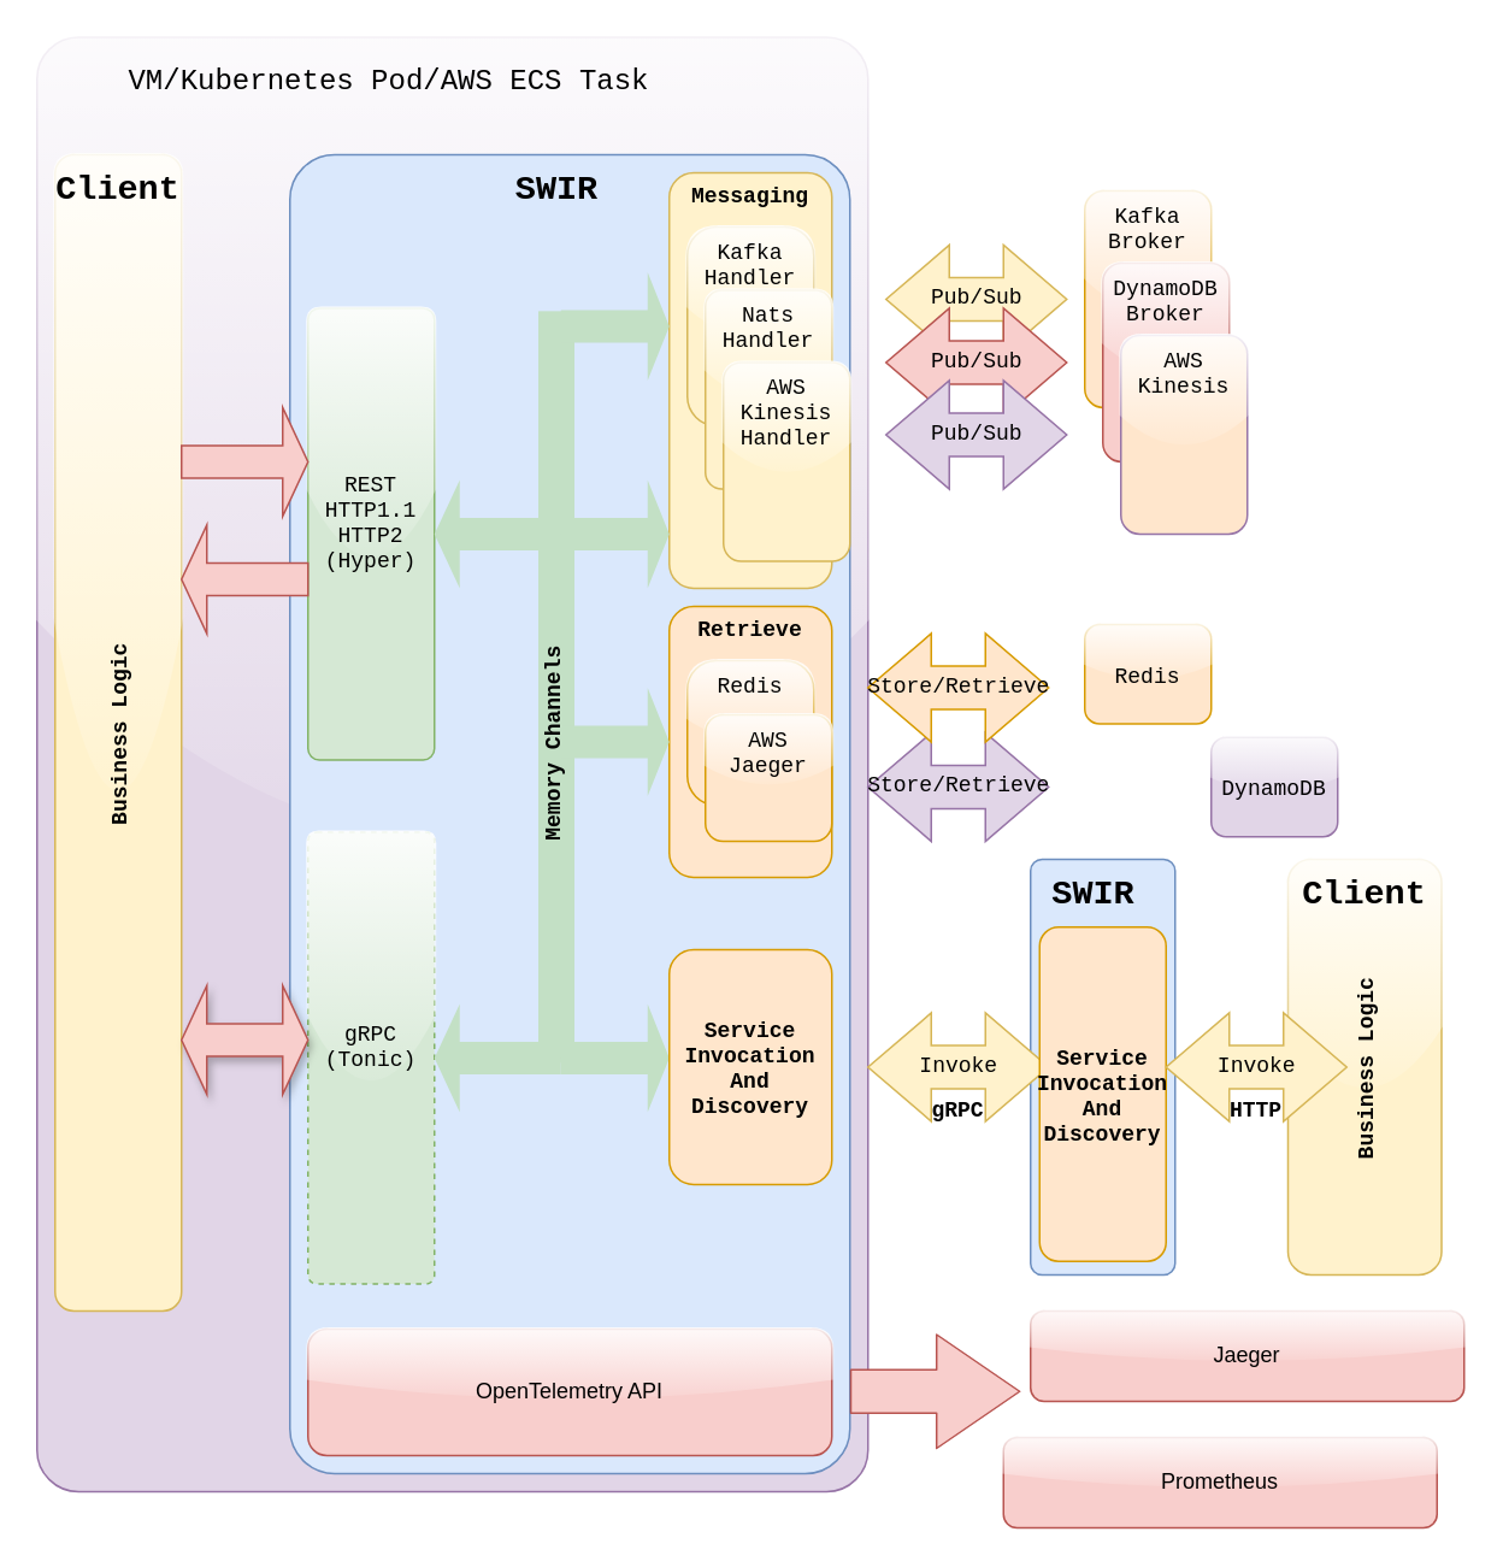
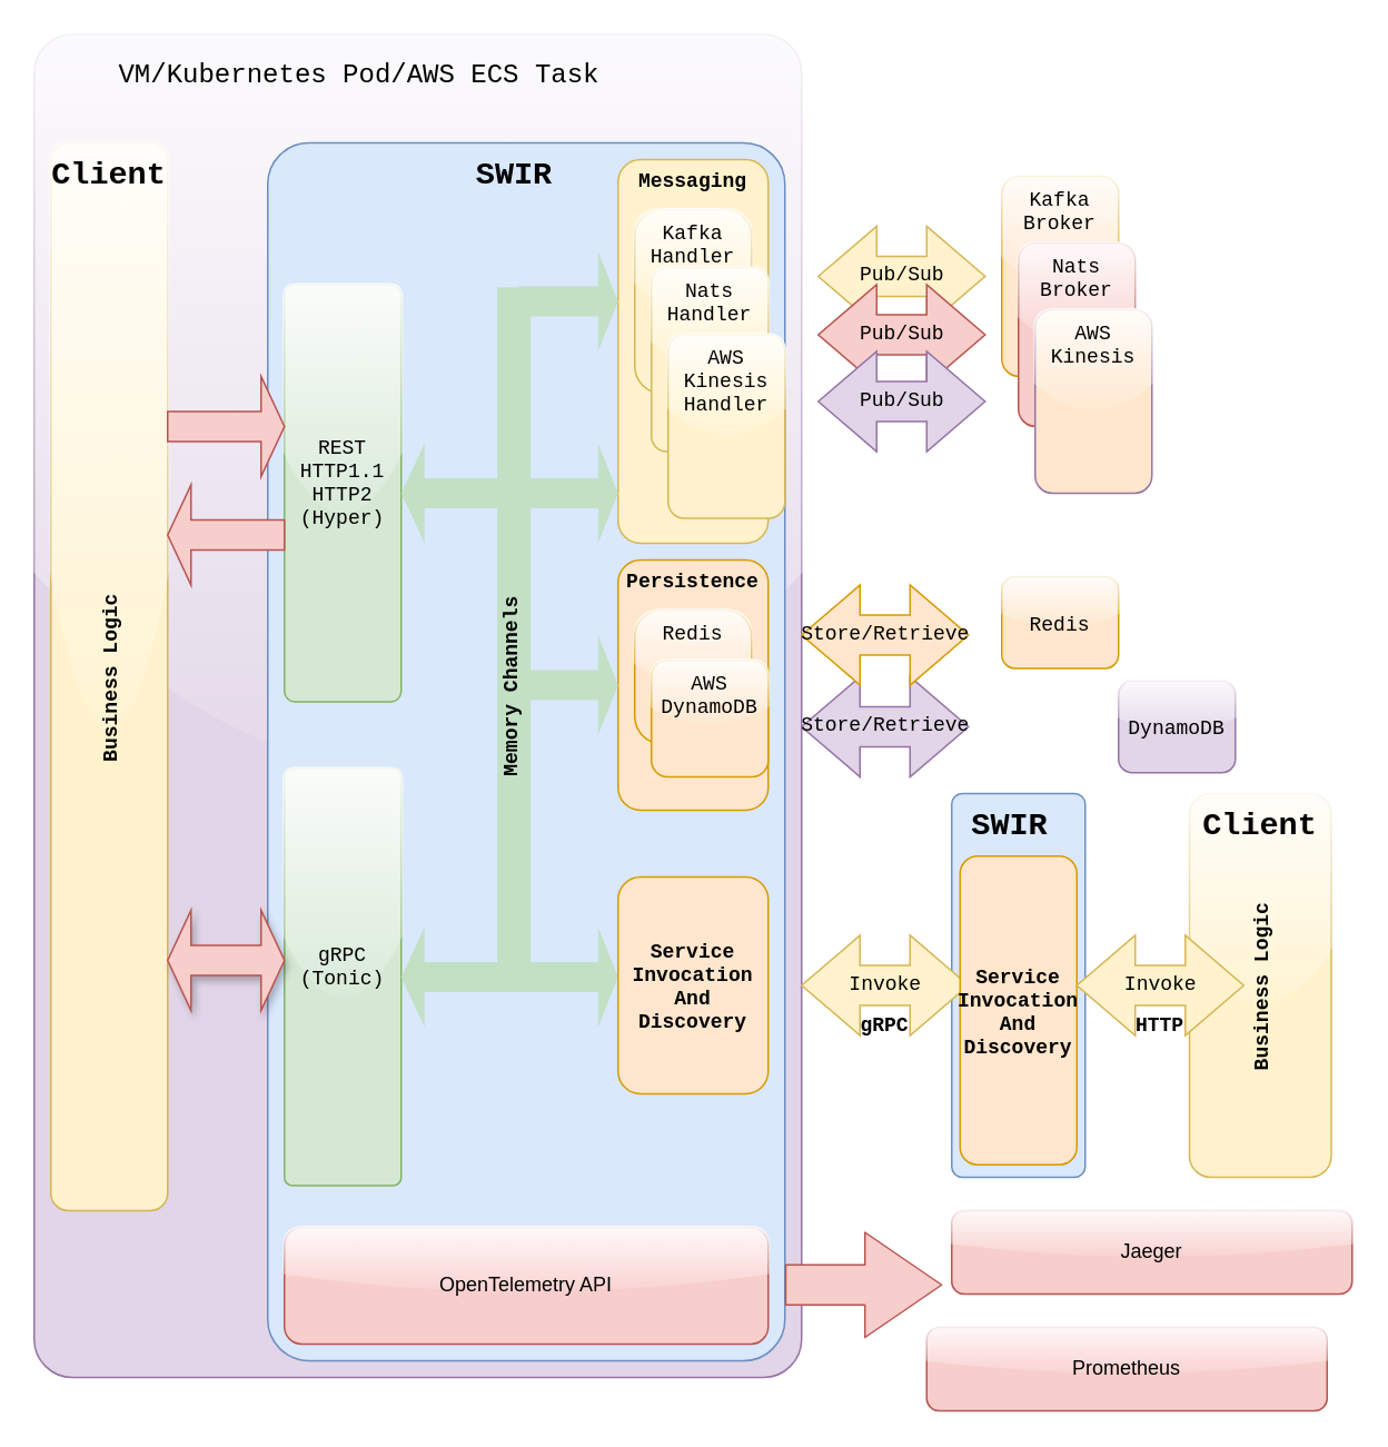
  <mxCell id="0" />
  <mxCell id="1" parent="0" />
  <mxCell id="2" value="" style="rounded=1;whiteSpace=wrap;html=1;verticalAlign=top;arcSize=8;fillColor=#dae8fc;strokeColor=#6c8ebf;fontFamily=Courier New;" parent="1" vertex="1"><mxGeometry x="570" y="475" width="80" height="230" as="geometry" /></mxCell>
  <mxCell id="3" value="" style="rounded=1;whiteSpace=wrap;html=1;arcSize=5;fillColor=#e1d5e7;strokeColor=#9673a6;labelBackgroundColor=none;glass=1;fontFamily=Courier New;" parent="1" vertex="1"><mxGeometry x="20" y="20" width="460" height="805" as="geometry" /></mxCell>
  <mxCell id="4" value="" style="rounded=1;whiteSpace=wrap;html=1;verticalAlign=top;arcSize=8;fillColor=#dae8fc;strokeColor=#6c8ebf;fontFamily=Courier New;" parent="1" vertex="1"><mxGeometry x="160" y="85" width="310" height="730" as="geometry" /></mxCell>
  <mxCell id="5" value="Messaging" style="rounded=1;whiteSpace=wrap;html=1;fillColor=#fff2cc;strokeColor=#d6b656;align=center;horizontal=1;verticalAlign=top;fontFamily=Courier New;fontStyle=1" parent="1" vertex="1"><mxGeometry x="370" y="95" width="90" height="230" as="geometry" /></mxCell>
  <mxCell id="6" value="Business Logic" style="rounded=1;fillColor=#fff2cc;strokeColor=#d6b656;glass=1;horizontal=0;fontFamily=Courier New;fontStyle=1" parent="1" vertex="1"><mxGeometry x="30" y="85" width="70" height="640" as="geometry" /></mxCell>
  <mxCell id="7" value="REST&#10;HTTP1.1&#10;HTTP2&#10;(Hyper)&#10;" style="rounded=1;fillColor=#d5e8d4;strokeColor=#82b366;glass=1;arcSize=9;gradientColor=none;fontFamily=Courier New;" parent="1" vertex="1"><mxGeometry x="170" y="170" width="70" height="250" as="geometry" /></mxCell>
- <mxCell id="8" value="gRPC&#10;(Tonic)&#10;" style="rounded=1;fillColor=#d5e8d4;strokeColor=#82b366;glass=1;arcSize=7;fontFamily=Courier New;dashed=1;" parent="1" vertex="1"><mxGeometry x="170" y="460" width="70" height="250" as="geometry" /></mxCell>
+ <mxCell id="8" value="gRPC&#10;(Tonic)&#10;" style="rounded=1;fillColor=#d5e8d4;strokeColor=#82b366;glass=1;arcSize=7;fontFamily=Courier New;" parent="1" vertex="1"><mxGeometry x="170" y="460" width="70" height="250" as="geometry" /></mxCell>
  <mxCell id="9" value="Kafka&#10;Handler&#10;" style="rounded=1;fillColor=#fff2cc;strokeColor=#d6b656;glass=1;arcSize=23;shadow=0;comic=0;fontFamily=Courier New;verticalAlign=top;" parent="1" vertex="1"><mxGeometry x="380" y="125" width="70" height="110" as="geometry" /></mxCell>
  <mxCell id="10" value="Nats&#10;Handler&#10;" style="rounded=1;fillColor=#fff2cc;strokeColor=#d6b656;glass=1;arcSize=13;fontFamily=Courier New;verticalAlign=top;" parent="1" vertex="1"><mxGeometry x="390" y="160" width="70" height="110" as="geometry" /></mxCell>
  <mxCell id="11" value="Kafka&#10;Broker" style="rounded=1;fillColor=#ffe6cc;strokeColor=#d79b00;glass=1;fontFamily=Courier New;verticalAlign=top;" parent="1" vertex="1"><mxGeometry x="600" y="105" width="70" height="120" as="geometry" /></mxCell>
- <mxCell id="12" value="DynamoDB&#10;Broker&#10;" style="rounded=1;fillColor=#f8cecc;strokeColor=#b85450;glass=1;fontFamily=Courier New;verticalAlign=top;" parent="1" vertex="1"><mxGeometry x="610" y="145" width="70" height="110" as="geometry" /></mxCell>
+ <mxCell id="12" value="Nats&#10;Broker&#10;" style="rounded=1;fillColor=#f8cecc;strokeColor=#b85450;glass=1;fontFamily=Courier New;verticalAlign=top;" parent="1" vertex="1"><mxGeometry x="610" y="145" width="70" height="110" as="geometry" /></mxCell>
  <mxCell id="13" value="AWS&#10;Kinesis&#10;" style="rounded=1;fillColor=#ffe6cc;strokeColor=#9673a6;glass=1;fontFamily=Courier New;verticalAlign=top;" parent="1" vertex="1"><mxGeometry x="620" y="185" width="70" height="110" as="geometry" /></mxCell>
  <mxCell id="14" value="&lt;font size=&quot;1&quot;&gt;&lt;b&gt;&lt;font style=&quot;font-size: 19px&quot;&gt;SWIR&lt;/font&gt;&lt;/b&gt;&lt;/font&gt;" style="text;html=1;strokeColor=none;fillColor=none;align=center;verticalAlign=middle;whiteSpace=wrap;rounded=0;fontFamily=Courier New;" parent="1" vertex="1"><mxGeometry x="287.5" y="95" width="40" height="20" as="geometry" /></mxCell>
  <mxCell id="15" value="&lt;div style=&quot;font-size: 16px&quot;&gt;&lt;font style=&quot;font-size: 16px&quot;&gt;VM/Kubernetes Pod/AWS ECS Task &lt;/font&gt;&lt;/div&gt;" style="text;html=1;strokeColor=none;fillColor=none;align=center;verticalAlign=middle;whiteSpace=wrap;rounded=0;fontFamily=Courier New;" parent="1" vertex="1"><mxGeometry x="45" y="35" width="340" height="20" as="geometry" /></mxCell>
  <mxCell id="16" value="AWS&#10;Kinesis&#10;Handler&#10;" style="rounded=1;fillColor=#fff2cc;strokeColor=#d6b656;glass=1;arcSize=14;fontFamily=Courier New;verticalAlign=top;" parent="1" vertex="1"><mxGeometry x="400" y="200" width="70" height="110" as="geometry" /></mxCell>
  <mxCell id="17" value="Pub/Sub" style="html=1;shadow=0;dashed=0;align=center;verticalAlign=middle;shape=mxgraph.arrows2.twoWayArrow;dy=0.6;dx=35;fillColor=#fff2cc;strokeColor=#d6b656;fontFamily=Courier New;" parent="1" vertex="1"><mxGeometry x="490" y="135" width="100" height="60" as="geometry" /></mxCell>
  <mxCell id="18" value="Pub/Sub" style="html=1;shadow=0;dashed=0;align=center;verticalAlign=middle;shape=mxgraph.arrows2.twoWayArrow;dy=0.6;dx=35;fillColor=#f8cecc;strokeColor=#b85450;fontFamily=Courier New;" parent="1" vertex="1"><mxGeometry x="490" y="170" width="100" height="60" as="geometry" /></mxCell>
  <mxCell id="19" value="Pub/Sub" style="html=1;shadow=0;dashed=0;align=center;verticalAlign=middle;shape=mxgraph.arrows2.twoWayArrow;dy=0.6;dx=35;fillColor=#e1d5e7;strokeColor=#9673a6;fontFamily=Courier New;" parent="1" vertex="1"><mxGeometry x="490" y="210" width="100" height="60" as="geometry" /></mxCell>
- <mxCell id="20" value="Retrieve" style="rounded=1;whiteSpace=wrap;html=1;fillColor=#ffe6cc;strokeColor=#d79b00;align=center;horizontal=1;verticalAlign=top;fontFamily=Courier New;fontStyle=1" parent="1" vertex="1"><mxGeometry x="370" y="335" width="90" height="150" as="geometry" /></mxCell>
+ <mxCell id="20" value="Persistence" style="rounded=1;whiteSpace=wrap;html=1;fillColor=#ffe6cc;strokeColor=#d79b00;align=center;horizontal=1;verticalAlign=top;fontFamily=Courier New;fontStyle=1" parent="1" vertex="1"><mxGeometry x="370" y="335" width="90" height="150" as="geometry" /></mxCell>
  <mxCell id="21" value="Redis" style="rounded=1;fillColor=#ffe6cc;strokeColor=#d79b00;glass=1;arcSize=23;shadow=0;comic=0;fontFamily=Courier New;verticalAlign=top;" parent="1" vertex="1"><mxGeometry x="380" y="365" width="70" height="80" as="geometry" /></mxCell>
- <mxCell id="22" value="AWS&#10;Jaeger&#10;" style="rounded=1;fillColor=#ffe6cc;strokeColor=#d79b00;glass=1;arcSize=14;fontFamily=Courier New;verticalAlign=top;" parent="1" vertex="1"><mxGeometry x="390" y="395" width="70" height="70" as="geometry" /></mxCell>
+ <mxCell id="22" value="AWS&#10;DynamoDB&#10;" style="rounded=1;fillColor=#ffe6cc;strokeColor=#d79b00;glass=1;arcSize=14;fontFamily=Courier New;verticalAlign=top;" parent="1" vertex="1"><mxGeometry x="390" y="395" width="70" height="70" as="geometry" /></mxCell>
  <mxCell id="23" value="Redis" style="rounded=1;fillColor=#ffe6cc;strokeColor=#d79b00;glass=1;fontFamily=Courier New;" parent="1" vertex="1"><mxGeometry x="600" y="345" width="70" height="55" as="geometry" /></mxCell>
  <mxCell id="24" value="DynamoDB" style="rounded=1;fillColor=#e1d5e7;strokeColor=#9673a6;glass=1;fontFamily=Courier New;" parent="1" vertex="1"><mxGeometry x="670" y="407.5" width="70" height="55" as="geometry" /></mxCell>
  <mxCell id="25" value="Invoke" style="html=1;shadow=0;dashed=0;align=center;verticalAlign=middle;shape=mxgraph.arrows2.twoWayArrow;dy=0.6;dx=35;fillColor=#fff2cc;strokeColor=#d6b656;fontFamily=Courier New;" parent="1" vertex="1"><mxGeometry x="480" y="560" width="100" height="60" as="geometry" /></mxCell>
  <mxCell id="26" value="Store/Retrieve" style="html=1;shadow=0;dashed=0;align=center;verticalAlign=middle;shape=mxgraph.arrows2.twoWayArrow;dy=0.6;dx=35;fillColor=#e1d5e7;strokeColor=#9673a6;fontFamily=Courier New;" parent="1" vertex="1"><mxGeometry x="480" y="405" width="100" height="60" as="geometry" /></mxCell>
  <mxCell id="27" value="" style="rounded=0;glass=0;align=center;rotation=90;strokeWidth=1;fillColor=#C3E0C5;strokeColor=none;fontFamily=Courier New;horizontal=0;textDirection=rtl;fontStyle=1" parent="1" vertex="1"><mxGeometry x="99.49" y="369.58" width="416.04" height="20" as="geometry" /></mxCell>
  <mxCell id="28" value="" style="shape=singleArrow;whiteSpace=wrap;html=1;rounded=0;glass=0;strokeWidth=1;align=center;fillColor=#C3E0C5;strokeColor=none;fontFamily=Courier New;" parent="1" vertex="1"><mxGeometry x="310" y="150" width="60" height="60" as="geometry" /></mxCell>
  <mxCell id="29" value="" style="shape=singleArrow;direction=west;whiteSpace=wrap;html=1;rounded=0;glass=0;strokeWidth=1;align=center;fillColor=#C3E0C5;strokeColor=none;fontFamily=Courier New;" parent="1" vertex="1"><mxGeometry x="240" y="265" width="70" height="60" as="geometry" /></mxCell>
  <mxCell id="30" value="" style="shape=singleArrow;whiteSpace=wrap;html=1;rounded=0;glass=0;strokeWidth=1;align=center;fillColor=#C3E0C5;strokeColor=none;fontFamily=Courier New;" parent="1" vertex="1"><mxGeometry x="310" y="265" width="60" height="60" as="geometry" /></mxCell>
  <mxCell id="31" value="" style="shape=singleArrow;whiteSpace=wrap;html=1;rounded=0;glass=0;strokeWidth=1;align=center;fillColor=#C3E0C5;strokeColor=none;fontFamily=Courier New;" parent="1" vertex="1"><mxGeometry x="310" y="380" width="60" height="60" as="geometry" /></mxCell>
  <mxCell id="32" value="" style="shape=singleArrow;whiteSpace=wrap;html=1;rounded=0;glass=0;strokeWidth=1;align=center;fillColor=#C3E0C5;strokeColor=none;fontFamily=Courier New;" parent="1" vertex="1"><mxGeometry x="310" y="555" width="60" height="60" as="geometry" /></mxCell>
  <mxCell id="33" value="" style="shape=singleArrow;direction=west;whiteSpace=wrap;html=1;rounded=0;glass=0;strokeWidth=1;align=center;fillColor=#C3E0C5;strokeColor=none;fontFamily=Courier New;" parent="1" vertex="1"><mxGeometry x="240" y="555" width="70" height="60" as="geometry" /></mxCell>
  <mxCell id="34" value="" style="shape=singleArrow;whiteSpace=wrap;html=1;rounded=0;glass=0;strokeWidth=1;align=center;fillColor=#f8cecc;strokeColor=#b85450;fontFamily=Courier New;" parent="1" vertex="1"><mxGeometry x="100" y="225" width="70" height="60" as="geometry" /></mxCell>
  <mxCell id="35" value="" style="shape=singleArrow;whiteSpace=wrap;html=1;rounded=0;glass=0;strokeWidth=1;align=center;fillColor=#f8cecc;strokeColor=#b85450;rotation=-180;fontFamily=Courier New;" parent="1" vertex="1"><mxGeometry x="100" y="290" width="70" height="60" as="geometry" /></mxCell>
  <mxCell id="36" value="" style="shape=doubleArrow;whiteSpace=wrap;html=1;rounded=0;shadow=1;glass=0;strokeWidth=1;fillColor=#f8cecc;align=center;strokeColor=#b85450;fontFamily=Courier New;" parent="1" vertex="1"><mxGeometry x="100" y="545" width="70" height="60" as="geometry" /></mxCell>
  <mxCell id="37" value="&lt;font style=&quot;font-size: 19px&quot;&gt;&lt;span&gt;Client&lt;/span&gt;&lt;/font&gt;" style="text;html=1;strokeColor=none;fillColor=none;align=center;verticalAlign=middle;whiteSpace=wrap;rounded=0;fontStyle=1;fontFamily=Courier New;" parent="1" vertex="1"><mxGeometry x="45" y="95" width="40" height="20" as="geometry" /></mxCell>
  <mxCell id="38" value="Memory Channels" style="text;strokeColor=none;fillColor=none;align=center;verticalAlign=middle;rounded=0;shadow=1;glass=0;fontFamily=Courier New;fontStyle=1;rotation=-90;" parent="1" vertex="1"><mxGeometry x="240" y="400" width="130" height="20" as="geometry" /></mxCell>
  <mxCell id="39" value="Service&#10;Invocation&#10;And&#10;Discovery" style="rounded=1;fillColor=#ffe6cc;strokeColor=#d79b00;align=center;horizontal=1;verticalAlign=middle;fontFamily=Courier New;fontStyle=1" parent="1" vertex="1"><mxGeometry x="370" y="525" width="90" height="130" as="geometry" /></mxCell>
  <mxCell id="40" value="Business Logic" style="rounded=1;fillColor=#fff2cc;strokeColor=#d6b656;glass=1;horizontal=0;fontFamily=Courier New;fontStyle=1" parent="1" vertex="1"><mxGeometry x="712.5" y="475" width="85" height="230" as="geometry" /></mxCell>
  <mxCell id="41" value="&lt;font size=&quot;1&quot;&gt;&lt;b&gt;&lt;font style=&quot;font-size: 19px&quot;&gt;SWIR&lt;/font&gt;&lt;/b&gt;&lt;/font&gt;" style="text;html=1;strokeColor=none;fillColor=none;align=center;verticalAlign=middle;whiteSpace=wrap;rounded=0;fontFamily=Courier New;" parent="1" vertex="1"><mxGeometry x="585" y="485" width="40" height="20" as="geometry" /></mxCell>
  <mxCell id="42" value="&lt;font style=&quot;font-size: 19px&quot;&gt;&lt;span&gt;Client&lt;/span&gt;&lt;/font&gt;" style="text;html=1;strokeColor=none;fillColor=none;align=center;verticalAlign=middle;whiteSpace=wrap;rounded=0;fontStyle=1;fontFamily=Courier New;" parent="1" vertex="1"><mxGeometry x="735" y="485" width="40" height="20" as="geometry" /></mxCell>
  <mxCell id="43" value="Service&#10;Invocation&#10;And&#10;Discovery" style="rounded=1;fillColor=#ffe6cc;strokeColor=#d79b00;align=center;horizontal=1;verticalAlign=middle;fontFamily=Courier New;fontStyle=1;" parent="1" vertex="1"><mxGeometry x="575" y="512.5" width="70" height="185" as="geometry" /></mxCell>
  <mxCell id="44" value="Invoke" style="html=1;shadow=0;dashed=0;align=center;verticalAlign=middle;shape=mxgraph.arrows2.twoWayArrow;dy=0.6;dx=35;fillColor=#fff2cc;strokeColor=#d6b656;fontFamily=Courier New;" parent="1" vertex="1"><mxGeometry x="645" y="560" width="100" height="60" as="geometry" /></mxCell>
  <mxCell id="45" value="&lt;b&gt;gRPC&lt;/b&gt;" style="text;html=1;strokeColor=none;fillColor=none;align=center;verticalAlign=middle;whiteSpace=wrap;rounded=0;fontFamily=Courier New;" parent="1" vertex="1"><mxGeometry x="510" y="605" width="40" height="20" as="geometry" /></mxCell>
  <mxCell id="46" value="&lt;b&gt;HTTP&lt;/b&gt;" style="text;html=1;strokeColor=none;fillColor=none;align=center;verticalAlign=middle;whiteSpace=wrap;rounded=0;fontFamily=Courier New;" parent="1" vertex="1"><mxGeometry x="675" y="605" width="40" height="20" as="geometry" /></mxCell>
  <mxCell id="47" value="Store/Retrieve" style="html=1;shadow=0;dashed=0;align=center;verticalAlign=middle;shape=mxgraph.arrows2.twoWayArrow;dy=0.6;dx=35;fillColor=#ffe6cc;strokeColor=#d79b00;fontFamily=Courier New;" parent="1" vertex="1"><mxGeometry x="480" y="350" width="100" height="60" as="geometry" /></mxCell>
  <mxCell id="48" value="OpenTelemetry API" style="rounded=1;whiteSpace=wrap;html=1;fillColor=#f8cecc;strokeColor=#b85450;glass=1;" vertex="1" parent="1"><mxGeometry x="170" y="735" width="290" height="70" as="geometry" /></mxCell>
  <mxCell id="49" value="Jaeger " style="rounded=1;whiteSpace=wrap;html=1;fillColor=#f8cecc;strokeColor=#b85450;glass=1;" vertex="1" parent="1"><mxGeometry x="570" y="725" width="240" height="50" as="geometry" /></mxCell>
  <mxCell id="50" value="Prometheus" style="rounded=1;whiteSpace=wrap;html=1;fillColor=#f8cecc;strokeColor=#b85450;glass=1;" vertex="1" parent="1"><mxGeometry x="555" y="795" width="240" height="50" as="geometry" /></mxCell>
  <mxCell id="51" value="" style="shape=flexArrow;endArrow=classic;html=1;endWidth=38;endSize=15;width=24;fillColor=#f8cecc;strokeColor=#b85450;sketch=0;shadow=0;" edge="1" parent="1"><mxGeometry width="50" height="50" relative="1" as="geometry"><mxPoint x="470" y="769.5" as="sourcePoint" /><mxPoint x="564.47" y="769.5" as="targetPoint" /></mxGeometry></mxCell>
